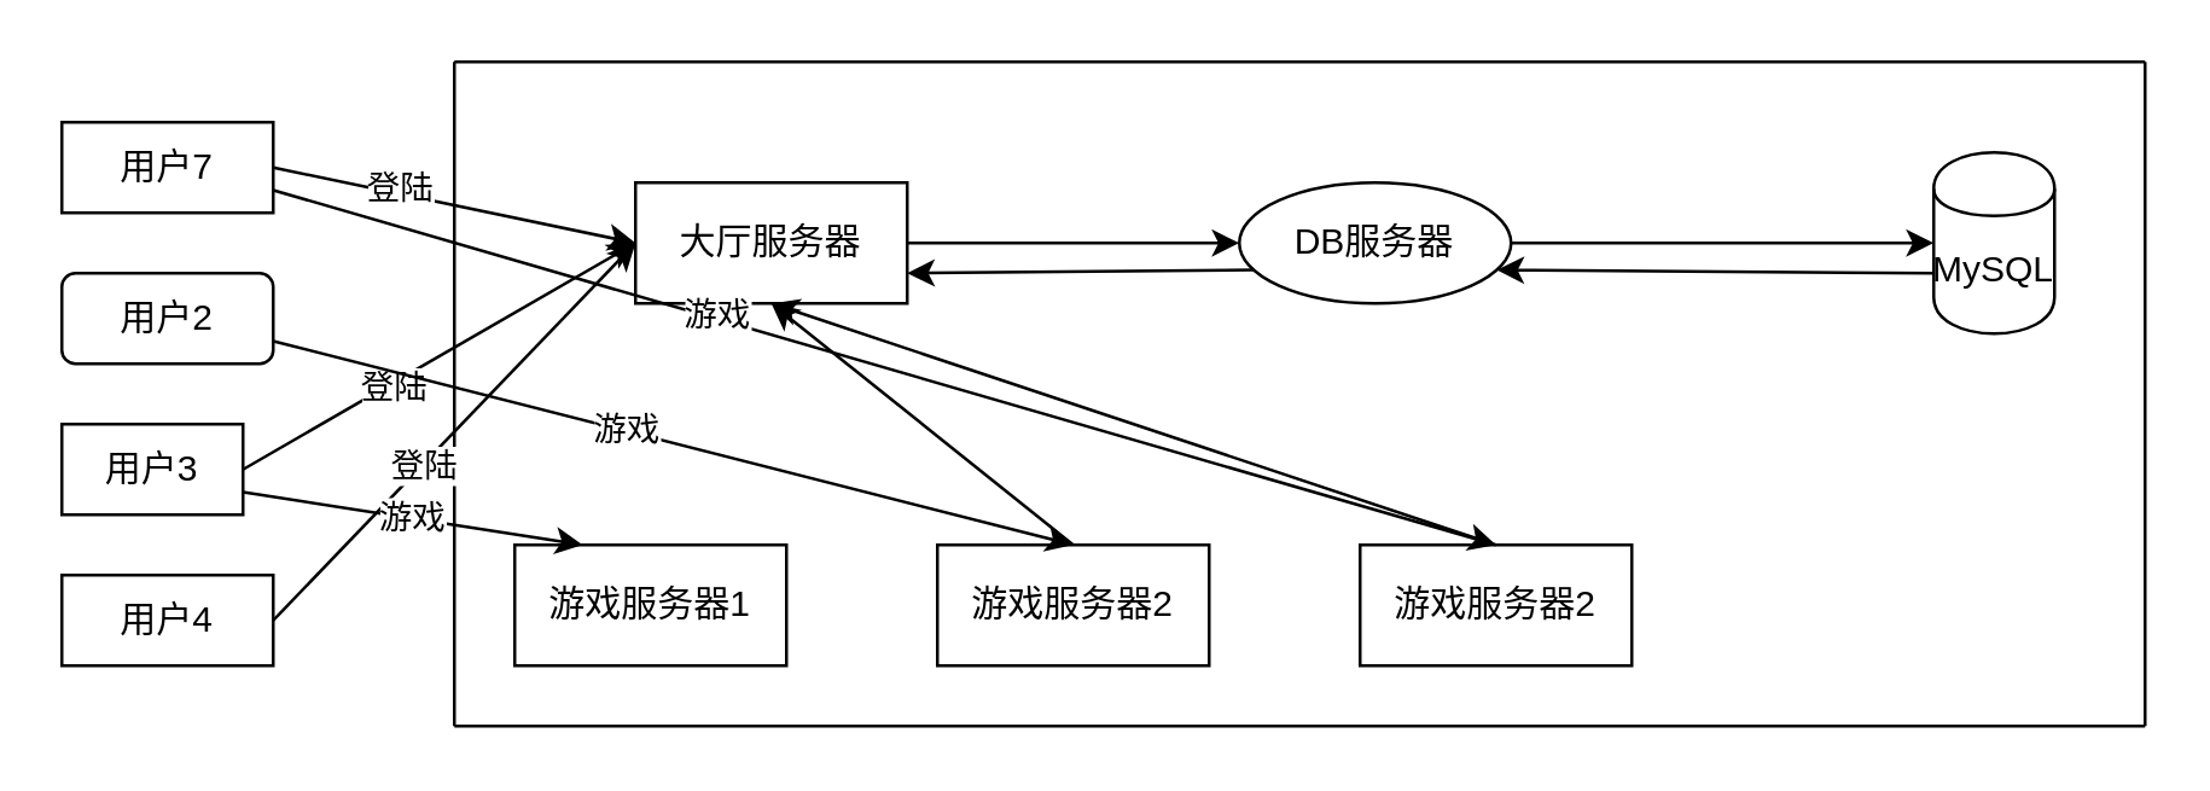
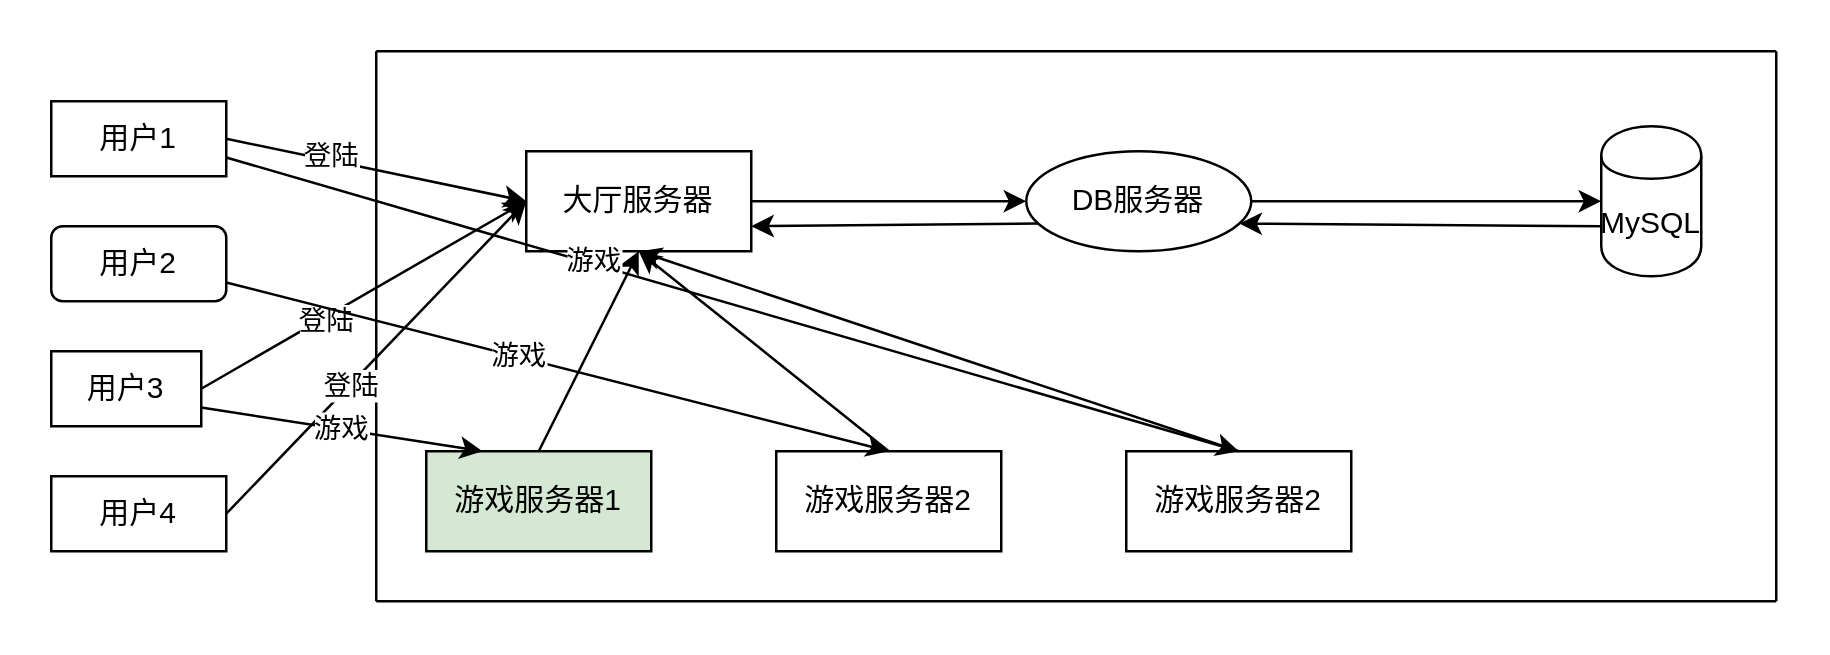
  <mxCell id="0" />
  <mxCell id="1" parent="0" />
  <mxCell id="2" value="" style="edgeStyle=orthogonalEdgeStyle;rounded=0;orthogonalLoop=1;jettySize=auto;html=1;" edge="1" parent="1" source="3" target="5"><mxGeometry relative="1" as="geometry" /></mxCell>
  <mxCell id="3" value="大厅服务器" style="rounded=0;whiteSpace=wrap;html=1;" vertex="1" parent="1"><mxGeometry x="210" y="60" width="90" height="40" as="geometry" /></mxCell>
  <mxCell id="4" value="" style="edgeStyle=orthogonalEdgeStyle;rounded=0;orthogonalLoop=1;jettySize=auto;html=1;" edge="1" parent="1" source="5" target="6"><mxGeometry relative="1" as="geometry" /></mxCell>
  <mxCell id="5" value="DB服务器" style="ellipse;whiteSpace=wrap;html=1;" vertex="1" parent="1"><mxGeometry x="410" y="60" width="90" height="40" as="geometry" /></mxCell>
  <mxCell id="6" value="MySQL" style="shape=cylinder;whiteSpace=wrap;html=1;boundedLbl=1;backgroundOutline=1;rounded=0;" vertex="1" parent="1"><mxGeometry x="640" y="50" width="40" height="60" as="geometry" /></mxCell>
- <mxCell id="7" value="游戏服务器1" style="rounded=0;whiteSpace=wrap;html=1;" vertex="1" parent="1"><mxGeometry x="170" y="180" width="90" height="40" as="geometry" /></mxCell>
+ <mxCell id="7" value="游戏服务器1" style="rounded=0;whiteSpace=wrap;html=1;fillColor=#d5e8d4;" vertex="1" parent="1"><mxGeometry x="170" y="180" width="90" height="40" as="geometry" /></mxCell>
  <mxCell id="8" value="游戏服务器2" style="rounded=0;whiteSpace=wrap;html=1;" vertex="1" parent="1"><mxGeometry x="310" y="180" width="90" height="40" as="geometry" /></mxCell>
+ <mxCell id="9" value="" style="endArrow=classic;html=1;exitX=0.5;exitY=0;exitDx=0;exitDy=0;entryX=0.5;entryY=1;entryDx=0;entryDy=0;" edge="1" parent="1" source="7" target="3"><mxGeometry width="50" height="50" relative="1" as="geometry"><mxPoint x="280" y="190" as="sourcePoint" /><mxPoint x="330" y="140" as="targetPoint" /></mxGeometry></mxCell>
  <mxCell id="10" value="" style="endArrow=classic;html=1;exitX=0.5;exitY=0;exitDx=0;exitDy=0;entryX=0.5;entryY=1;entryDx=0;entryDy=0;" edge="1" parent="1" source="8" target="3"><mxGeometry width="50" height="50" relative="1" as="geometry"><mxPoint x="310" y="210" as="sourcePoint" /><mxPoint x="360" y="160" as="targetPoint" /></mxGeometry></mxCell>
  <mxCell id="11" value="游戏服务器2" style="rounded=0;whiteSpace=wrap;html=1;" vertex="1" parent="1"><mxGeometry x="450" y="180" width="90" height="40" as="geometry" /></mxCell>
  <mxCell id="12" value="" style="endArrow=classic;html=1;exitX=0.5;exitY=0;exitDx=0;exitDy=0;entryX=0.5;entryY=1;entryDx=0;entryDy=0;" edge="1" parent="1" source="11" target="3"><mxGeometry width="50" height="50" relative="1" as="geometry"><mxPoint x="370" y="160" as="sourcePoint" /><mxPoint x="420" y="110" as="targetPoint" /></mxGeometry></mxCell>
- <mxCell id="13" value="用户7" style="rounded=0;whiteSpace=wrap;html=1;" vertex="1" parent="1"><mxGeometry x="20" y="40" width="70" height="30" as="geometry" /></mxCell>
+ <mxCell id="13" value="用户1" style="rounded=0;whiteSpace=wrap;html=1;" vertex="1" parent="1"><mxGeometry x="20" y="40" width="70" height="30" as="geometry" /></mxCell>
  <mxCell id="14" value="用户2" style="whiteSpace=wrap;html=1;rounded=1;" vertex="1" parent="1"><mxGeometry x="20" y="90" width="70" height="30" as="geometry" /></mxCell>
  <mxCell id="15" value="用户3" style="rounded=0;whiteSpace=wrap;html=1;" vertex="1" parent="1"><mxGeometry x="20" y="140" width="60" height="30" as="geometry" /></mxCell>
  <mxCell id="16" value="用户4" style="rounded=0;whiteSpace=wrap;html=1;" vertex="1" parent="1"><mxGeometry x="20" y="190" width="70" height="30" as="geometry" /></mxCell>
  <mxCell id="17" value="" style="endArrow=none;html=1;" edge="1" parent="1"><mxGeometry width="50" height="50" relative="1" as="geometry"><mxPoint x="150" y="20" as="sourcePoint" /><mxPoint x="710" y="20" as="targetPoint" /></mxGeometry></mxCell>
  <mxCell id="18" value="" style="endArrow=none;html=1;" edge="1" parent="1"><mxGeometry width="50" height="50" relative="1" as="geometry"><mxPoint x="150" y="240" as="sourcePoint" /><mxPoint x="710" y="240" as="targetPoint" /></mxGeometry></mxCell>
  <mxCell id="19" value="" style="endArrow=none;html=1;" edge="1" parent="1"><mxGeometry width="50" height="50" relative="1" as="geometry"><mxPoint x="150" y="240" as="sourcePoint" /><mxPoint x="150" y="20" as="targetPoint" /></mxGeometry></mxCell>
  <mxCell id="20" value="" style="endArrow=none;html=1;" edge="1" parent="1"><mxGeometry width="50" height="50" relative="1" as="geometry"><mxPoint x="710" y="240" as="sourcePoint" /><mxPoint x="710" y="20" as="targetPoint" /></mxGeometry></mxCell>
  <mxCell id="21" value="" style="endArrow=classic;html=1;exitX=1;exitY=0.5;exitDx=0;exitDy=0;entryX=0;entryY=0.5;entryDx=0;entryDy=0;" edge="1" parent="1" source="13" target="3"><mxGeometry width="50" height="50" relative="1" as="geometry"><mxPoint x="120" y="100" as="sourcePoint" /><mxPoint x="170" y="50" as="targetPoint" /></mxGeometry></mxCell>
  <mxCell id="22" value="登陆" style="edgeLabel;html=1;align=center;verticalAlign=middle;resizable=0;points=[];" vertex="1" connectable="0" parent="21"><mxGeometry x="-0.308" y="2" relative="1" as="geometry"><mxPoint as="offset" /></mxGeometry></mxCell>
  <mxCell id="23" value="" style="endArrow=classic;html=1;exitX=1;exitY=0.5;exitDx=0;exitDy=0;" edge="1" parent="1" source="15"><mxGeometry width="50" height="50" relative="1" as="geometry"><mxPoint x="120" y="170" as="sourcePoint" /><mxPoint x="210" y="80" as="targetPoint" /></mxGeometry></mxCell>
  <mxCell id="24" value="登陆" style="edgeLabel;html=1;align=center;verticalAlign=middle;resizable=0;points=[];" vertex="1" connectable="0" parent="23"><mxGeometry x="-0.242" y="-1" relative="1" as="geometry"><mxPoint as="offset" /></mxGeometry></mxCell>
  <mxCell id="25" value="" style="endArrow=classic;html=1;exitX=1;exitY=0.5;exitDx=0;exitDy=0;entryX=0;entryY=0.5;entryDx=0;entryDy=0;" edge="1" parent="1" source="16" target="3"><mxGeometry width="50" height="50" relative="1" as="geometry"><mxPoint x="130" y="200" as="sourcePoint" /><mxPoint x="180" y="150" as="targetPoint" /></mxGeometry></mxCell>
  <mxCell id="26" value="登陆" style="edgeLabel;html=1;align=center;verticalAlign=middle;resizable=0;points=[];" vertex="1" connectable="0" parent="25"><mxGeometry x="-0.172" relative="1" as="geometry"><mxPoint as="offset" /></mxGeometry></mxCell>
  <mxCell id="27" value="" style="endArrow=classic;html=1;entryX=1;entryY=0.75;entryDx=0;entryDy=0;" edge="1" parent="1" target="5"><mxGeometry width="50" height="50" relative="1" as="geometry"><mxPoint x="640" y="90" as="sourcePoint" /><mxPoint x="590" y="120" as="targetPoint" /></mxGeometry></mxCell>
  <mxCell id="28" value="" style="endArrow=classic;html=1;exitX=0;exitY=0.75;exitDx=0;exitDy=0;entryX=1;entryY=0.75;entryDx=0;entryDy=0;" edge="1" parent="1" source="5" target="3"><mxGeometry width="50" height="50" relative="1" as="geometry"><mxPoint x="310" y="80" as="sourcePoint" /><mxPoint x="360" y="30" as="targetPoint" /></mxGeometry></mxCell>
  <mxCell id="29" value="游戏" style="endArrow=classic;html=1;entryX=0.25;entryY=0;entryDx=0;entryDy=0;exitX=1;exitY=0.75;exitDx=0;exitDy=0;" edge="1" parent="1" source="15" target="7"><mxGeometry width="50" height="50" relative="1" as="geometry"><mxPoint x="160" y="140" as="sourcePoint" /><mxPoint x="210" y="90" as="targetPoint" /></mxGeometry></mxCell>
  <mxCell id="30" value="" style="endArrow=classic;html=1;exitX=1;exitY=0.75;exitDx=0;exitDy=0;entryX=0.5;entryY=0;entryDx=0;entryDy=0;" edge="1" parent="1" source="14" target="8"><mxGeometry width="50" height="50" relative="1" as="geometry"><mxPoint x="150" y="310" as="sourcePoint" /><mxPoint x="200" y="260" as="targetPoint" /></mxGeometry></mxCell>
  <mxCell id="31" value="游戏" style="edgeLabel;html=1;align=center;verticalAlign=middle;resizable=0;points=[];" vertex="1" connectable="0" parent="30"><mxGeometry x="-0.121" y="1" relative="1" as="geometry"><mxPoint as="offset" /></mxGeometry></mxCell>
  <mxCell id="32" value="" style="endArrow=classic;html=1;exitX=1;exitY=0.75;exitDx=0;exitDy=0;entryX=0.5;entryY=0;entryDx=0;entryDy=0;" edge="1" parent="1" source="13" target="11"><mxGeometry width="50" height="50" relative="1" as="geometry"><mxPoint x="120" y="70" as="sourcePoint" /><mxPoint x="170" y="20" as="targetPoint" /></mxGeometry></mxCell>
  <mxCell id="33" value="游戏" style="edgeLabel;html=1;align=center;verticalAlign=middle;resizable=0;points=[];" vertex="1" connectable="0" parent="32"><mxGeometry x="-0.28" y="1" relative="1" as="geometry"><mxPoint as="offset" /></mxGeometry></mxCell>
